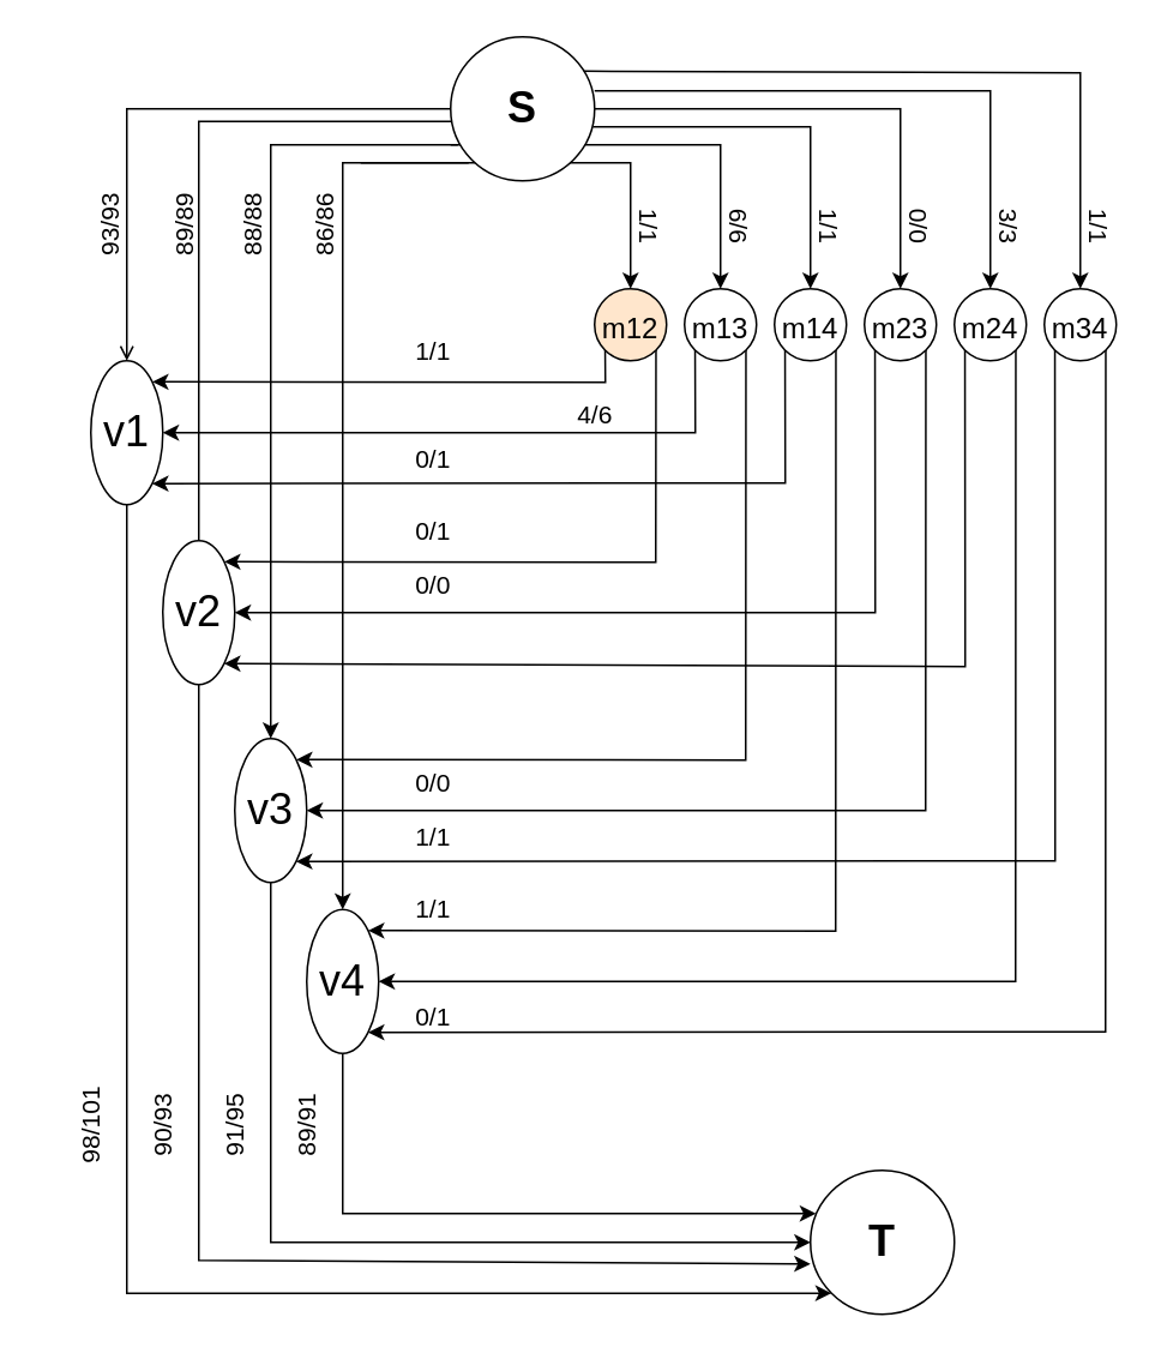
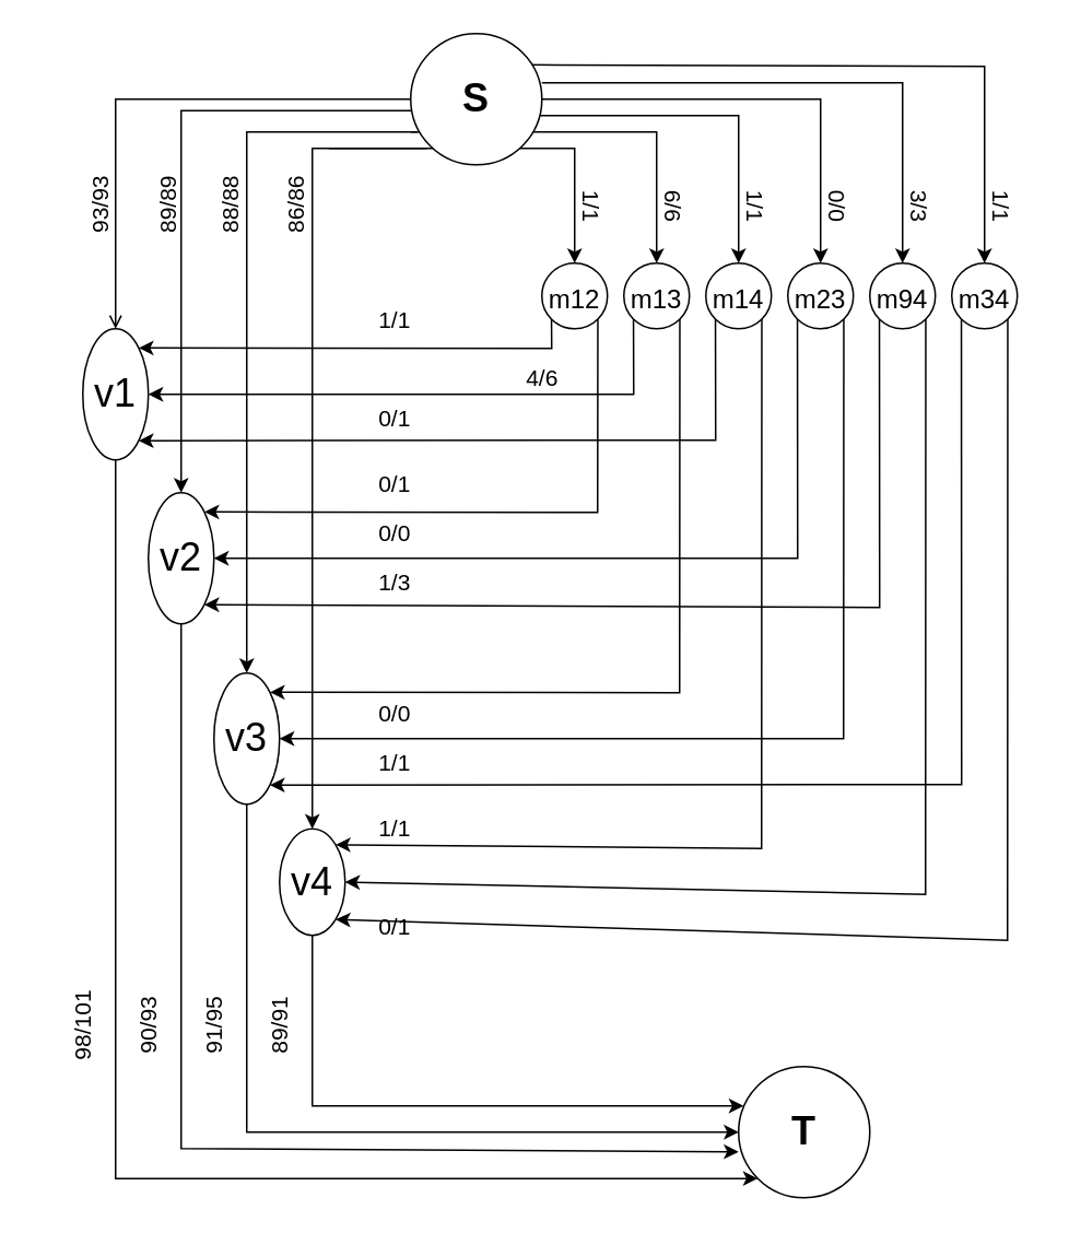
  <mxCell id="0" />
  <mxCell id="1" parent="0" />
  <mxCell id="2" value="&lt;b&gt;&lt;font style=&quot;font-size: 24px;&quot;&gt;T&lt;/font&gt;&lt;/b&gt;" style="ellipse;whiteSpace=wrap;html=1;aspect=fixed;" vertex="1" parent="1"><mxGeometry x="450" y="650" width="80" height="80" as="geometry" /></mxCell>
  <mxCell id="3" style="edgeStyle=orthogonalEdgeStyle;rounded=0;orthogonalLoop=1;jettySize=auto;html=1;exitX=0.5;exitY=1;exitDx=0;exitDy=0;entryX=0;entryY=1;entryDx=0;entryDy=0;fontSize=16;" edge="1" parent="1" source="4" target="2"><mxGeometry relative="1" as="geometry"><Array as="points"><mxPoint x="70" y="718" /></Array></mxGeometry></mxCell>
  <mxCell id="4" value="v1" style="ellipse;whiteSpace=wrap;html=1;fontSize=24;" vertex="1" parent="1"><mxGeometry x="50" y="200" width="40" height="80" as="geometry" /></mxCell>
  <mxCell id="5" value="v2" style="ellipse;whiteSpace=wrap;html=1;fontSize=24;" vertex="1" parent="1"><mxGeometry x="90" y="300" width="40" height="80" as="geometry" /></mxCell>
  <mxCell id="6" value="v3" style="ellipse;whiteSpace=wrap;html=1;fontSize=24;" vertex="1" parent="1"><mxGeometry x="130" y="410" width="40" height="80" as="geometry" /></mxCell>
- <mxCell id="7" value="v4" style="ellipse;whiteSpace=wrap;html=1;fontSize=24;" vertex="1" parent="1"><mxGeometry x="170" y="505" width="40" height="80" as="geometry" /></mxCell>
+ <mxCell id="7" value="v4" style="ellipse;whiteSpace=wrap;html=1;fontSize=24;" vertex="1" parent="1"><mxGeometry x="170" y="505" width="40" height="65" as="geometry" /></mxCell>
  <mxCell id="8" value="" style="endArrow=open;html=1;rounded=0;fontSize=24;entryX=0.5;entryY=0;entryDx=0;entryDy=0;exitX=0;exitY=0.5;exitDx=0;exitDy=0;" edge="1" parent="1" source="27" target="4"><mxGeometry width="50" height="50" relative="1" as="geometry"><mxPoint x="280" y="280" as="sourcePoint" /><mxPoint x="330" y="230" as="targetPoint" /><Array as="points"><mxPoint x="70" y="60" /></Array></mxGeometry></mxCell>
- <mxCell id="9" value="" style="endArrow=none;html=1;rounded=0;fontSize=24;exitX=0.013;exitY=0.588;exitDx=0;exitDy=0;exitPerimeter=0;" edge="1" parent="1" source="27" target="5"><mxGeometry width="50" height="50" relative="1" as="geometry"><mxPoint x="260" y="70" as="sourcePoint" /><mxPoint x="80" y="170" as="targetPoint" /><Array as="points"><mxPoint x="110" y="67" /></Array></mxGeometry></mxCell>
+ <mxCell id="9" value="" style="endArrow=classic;html=1;rounded=0;fontSize=24;exitX=0.013;exitY=0.588;exitDx=0;exitDy=0;exitPerimeter=0;" edge="1" parent="1" source="27" target="5"><mxGeometry width="50" height="50" relative="1" as="geometry"><mxPoint x="260" y="70" as="sourcePoint" /><mxPoint x="80" y="170" as="targetPoint" /><Array as="points"><mxPoint x="110" y="67" /></Array></mxGeometry></mxCell>
  <mxCell id="10" value="" style="endArrow=classic;html=1;rounded=0;fontSize=24;exitX=0.05;exitY=0.75;exitDx=0;exitDy=0;exitPerimeter=0;" edge="1" parent="1" source="27" target="6"><mxGeometry width="50" height="50" relative="1" as="geometry"><mxPoint x="260" y="70" as="sourcePoint" /><mxPoint x="80" y="170" as="targetPoint" /><Array as="points"><mxPoint x="150" y="80" /></Array></mxGeometry></mxCell>
  <mxCell id="11" value="" style="endArrow=classic;html=1;rounded=0;fontSize=24;" edge="1" parent="1" target="7"><mxGeometry width="50" height="50" relative="1" as="geometry"><mxPoint x="260" y="90" as="sourcePoint" /><mxPoint x="173.646" y="340.758" as="targetPoint" /><Array as="points"><mxPoint x="190" y="90" /></Array></mxGeometry></mxCell>
- <mxCell id="12" value="&lt;font style=&quot;font-size: 16px;&quot;&gt;m12&lt;/font&gt;" style="ellipse;whiteSpace=wrap;html=1;aspect=fixed;fontSize=24;fillColor=#ffe6cc;" vertex="1" parent="1"><mxGeometry x="330" y="160" width="40" height="40" as="geometry" /></mxCell>
+ <mxCell id="12" value="&lt;font style=&quot;font-size: 16px;&quot;&gt;m12&lt;/font&gt;" style="ellipse;whiteSpace=wrap;html=1;aspect=fixed;fontSize=24;" vertex="1" parent="1"><mxGeometry x="330" y="160" width="40" height="40" as="geometry" /></mxCell>
  <mxCell id="13" value="&lt;font style=&quot;font-size: 16px;&quot;&gt;m13&lt;/font&gt;" style="ellipse;whiteSpace=wrap;html=1;aspect=fixed;fontSize=24;" vertex="1" parent="1"><mxGeometry x="380" y="160" width="40" height="40" as="geometry" /></mxCell>
  <mxCell id="14" value="&lt;font style=&quot;font-size: 16px;&quot;&gt;m14&lt;/font&gt;" style="ellipse;whiteSpace=wrap;html=1;aspect=fixed;fontSize=24;" vertex="1" parent="1"><mxGeometry x="430" y="160" width="40" height="40" as="geometry" /></mxCell>
  <mxCell id="15" value="&lt;font style=&quot;font-size: 16px;&quot;&gt;m23&lt;/font&gt;" style="ellipse;whiteSpace=wrap;html=1;aspect=fixed;fontSize=24;" vertex="1" parent="1"><mxGeometry x="480" y="160" width="40" height="40" as="geometry" /></mxCell>
  <mxCell id="16" value="&lt;font style=&quot;font-size: 16px;&quot;&gt;m34&lt;/font&gt;" style="ellipse;whiteSpace=wrap;html=1;aspect=fixed;fontSize=24;" vertex="1" parent="1"><mxGeometry x="580" y="160" width="40" height="40" as="geometry" /></mxCell>
- <mxCell id="17" value="&lt;font style=&quot;font-size: 16px;&quot;&gt;m24&lt;/font&gt;" style="ellipse;whiteSpace=wrap;html=1;aspect=fixed;fontSize=24;" vertex="1" parent="1"><mxGeometry x="530" y="160" width="40" height="40" as="geometry" /></mxCell>
+ <mxCell id="17" value="&lt;font style=&quot;font-size: 16px;&quot;&gt;m94&lt;/font&gt;" style="ellipse;whiteSpace=wrap;html=1;aspect=fixed;fontSize=24;" vertex="1" parent="1"><mxGeometry x="530" y="160" width="40" height="40" as="geometry" /></mxCell>
  <mxCell id="18" value="" style="endArrow=classic;html=1;rounded=0;fontSize=24;entryX=0.5;entryY=0;entryDx=0;entryDy=0;" edge="1" parent="1" target="12"><mxGeometry width="50" height="50" relative="1" as="geometry"><mxPoint x="200" y="90" as="sourcePoint" /><mxPoint x="200" y="410" as="targetPoint" /><Array as="points"><mxPoint x="350" y="90" /></Array></mxGeometry></mxCell>
  <mxCell id="19" value="" style="endArrow=classic;html=1;rounded=0;fontSize=24;entryX=0.5;entryY=0;entryDx=0;entryDy=0;" edge="1" parent="1" target="13"><mxGeometry width="50" height="50" relative="1" as="geometry"><mxPoint x="250" y="80" as="sourcePoint" /><mxPoint x="360" y="170" as="targetPoint" /><Array as="points"><mxPoint x="400" y="80" /></Array></mxGeometry></mxCell>
  <mxCell id="20" value="" style="endArrow=classic;html=1;rounded=0;fontSize=16;entryX=0.5;entryY=0;entryDx=0;entryDy=0;exitX=0.988;exitY=0.625;exitDx=0;exitDy=0;exitPerimeter=0;" edge="1" parent="1" source="27" target="14"><mxGeometry width="50" height="50" relative="1" as="geometry"><mxPoint x="280" y="300" as="sourcePoint" /><mxPoint x="330" y="250" as="targetPoint" /><Array as="points"><mxPoint x="450" y="70" /></Array></mxGeometry></mxCell>
  <mxCell id="21" value="" style="endArrow=classic;html=1;rounded=0;fontSize=16;entryX=0.5;entryY=0;entryDx=0;entryDy=0;exitX=1;exitY=0.5;exitDx=0;exitDy=0;" edge="1" parent="1" source="27" target="15"><mxGeometry width="50" height="50" relative="1" as="geometry"><mxPoint x="339.04" y="80" as="sourcePoint" /><mxPoint x="460" y="170" as="targetPoint" /><Array as="points"><mxPoint x="500" y="60" /></Array></mxGeometry></mxCell>
  <mxCell id="22" value="" style="endArrow=classic;html=1;rounded=0;fontSize=16;entryX=0.5;entryY=0;entryDx=0;entryDy=0;" edge="1" parent="1" target="17"><mxGeometry width="50" height="50" relative="1" as="geometry"><mxPoint x="330" y="50" as="sourcePoint" /><mxPoint x="510" y="170" as="targetPoint" /><Array as="points"><mxPoint x="550" y="50" /></Array></mxGeometry></mxCell>
  <mxCell id="23" value="" style="endArrow=classic;html=1;rounded=0;fontSize=16;entryX=0.5;entryY=0;entryDx=0;entryDy=0;exitX=0.913;exitY=0.238;exitDx=0;exitDy=0;exitPerimeter=0;" edge="1" parent="1" source="27" target="16"><mxGeometry width="50" height="50" relative="1" as="geometry"><mxPoint x="340" y="60" as="sourcePoint" /><mxPoint x="560" y="170" as="targetPoint" /><Array as="points"><mxPoint x="600" y="40" /></Array></mxGeometry></mxCell>
  <mxCell id="24" value="" style="endArrow=classic;html=1;rounded=0;fontSize=16;exitX=0;exitY=1;exitDx=0;exitDy=0;entryX=1;entryY=0;entryDx=0;entryDy=0;" edge="1" parent="1" source="12" target="4"><mxGeometry width="50" height="50" relative="1" as="geometry"><mxPoint x="280" y="340" as="sourcePoint" /><mxPoint x="330" y="290" as="targetPoint" /><Array as="points"><mxPoint x="336" y="212" /></Array></mxGeometry></mxCell>
  <mxCell id="25" value="" style="endArrow=classic;html=1;rounded=0;fontSize=16;exitX=0;exitY=1;exitDx=0;exitDy=0;entryX=1;entryY=0.5;entryDx=0;entryDy=0;" edge="1" parent="1" source="13" target="4"><mxGeometry width="50" height="50" relative="1" as="geometry"><mxPoint x="395.86" y="200" as="sourcePoint" /><mxPoint x="130.002" y="211.716" as="targetPoint" /><Array as="points"><mxPoint x="386" y="240" /></Array></mxGeometry></mxCell>
  <mxCell id="26" value="" style="endArrow=classic;html=1;rounded=0;fontSize=16;exitX=0;exitY=1;exitDx=0;exitDy=0;entryX=1;entryY=1;entryDx=0;entryDy=0;" edge="1" parent="1" source="14" target="4"><mxGeometry width="50" height="50" relative="1" as="geometry"><mxPoint x="405.86" y="210" as="sourcePoint" /><mxPoint x="100" y="250" as="targetPoint" /><Array as="points"><mxPoint x="436" y="268" /></Array></mxGeometry></mxCell>
  <mxCell id="27" value="&lt;b&gt;&lt;font style=&quot;font-size: 24px;&quot;&gt;S&lt;/font&gt;&lt;/b&gt;" style="ellipse;whiteSpace=wrap;html=1;aspect=fixed;" vertex="1" parent="1"><mxGeometry x="250" y="20" width="80" height="80" as="geometry" /></mxCell>
  <mxCell id="28" value="" style="endArrow=classic;html=1;rounded=0;fontSize=16;exitX=1;exitY=1;exitDx=0;exitDy=0;entryX=1;entryY=0;entryDx=0;entryDy=0;" edge="1" parent="1" source="12" target="5"><mxGeometry width="50" height="50" relative="1" as="geometry"><mxPoint x="370" y="220" as="sourcePoint" /><mxPoint x="330" y="340" as="targetPoint" /><Array as="points"><mxPoint x="364" y="312" /></Array></mxGeometry></mxCell>
  <mxCell id="29" value="" style="endArrow=classic;html=1;rounded=0;fontSize=16;exitX=0;exitY=1;exitDx=0;exitDy=0;entryX=1;entryY=0.5;entryDx=0;entryDy=0;" edge="1" parent="1" source="15" target="5"><mxGeometry width="50" height="50" relative="1" as="geometry"><mxPoint x="374.142" y="204.142" as="sourcePoint" /><mxPoint x="134.142" y="321.716" as="targetPoint" /><Array as="points"><mxPoint x="486" y="340" /></Array></mxGeometry></mxCell>
  <mxCell id="30" value="" style="endArrow=classic;html=1;rounded=0;fontSize=16;exitX=0;exitY=1;exitDx=0;exitDy=0;entryX=1;entryY=1;entryDx=0;entryDy=0;" edge="1" parent="1" source="17" target="5"><mxGeometry width="50" height="50" relative="1" as="geometry"><mxPoint x="495.858" y="204.142" as="sourcePoint" /><mxPoint x="140" y="350" as="targetPoint" /><Array as="points"><mxPoint x="536" y="370" /></Array></mxGeometry></mxCell>
  <mxCell id="31" value="" style="endArrow=classic;html=1;rounded=0;fontSize=16;exitX=1;exitY=1;exitDx=0;exitDy=0;entryX=1;entryY=0;entryDx=0;entryDy=0;" edge="1" parent="1" source="13" target="6"><mxGeometry width="50" height="50" relative="1" as="geometry"><mxPoint x="405.86" y="210" as="sourcePoint" /><mxPoint x="100" y="250" as="targetPoint" /><Array as="points"><mxPoint x="414" y="422" /></Array></mxGeometry></mxCell>
  <mxCell id="32" value="" style="endArrow=classic;html=1;rounded=0;fontSize=16;exitX=1;exitY=1;exitDx=0;exitDy=0;entryX=1;entryY=0;entryDx=0;entryDy=0;" edge="1" parent="1" source="14" target="7"><mxGeometry width="50" height="50" relative="1" as="geometry"><mxPoint x="424.142" y="204.142" as="sourcePoint" /><mxPoint x="174.142" y="431.716" as="targetPoint" /><Array as="points"><mxPoint x="464" y="517" /></Array></mxGeometry></mxCell>
  <mxCell id="33" value="" style="endArrow=classic;html=1;rounded=0;fontSize=16;exitX=1;exitY=1;exitDx=0;exitDy=0;entryX=1;entryY=0.5;entryDx=0;entryDy=0;" edge="1" parent="1" source="15" target="6"><mxGeometry width="50" height="50" relative="1" as="geometry"><mxPoint x="474.142" y="204.142" as="sourcePoint" /><mxPoint x="214.142" y="526.716" as="targetPoint" /><Array as="points"><mxPoint x="514" y="450" /></Array></mxGeometry></mxCell>
  <mxCell id="34" value="" style="endArrow=classic;html=1;rounded=0;fontSize=16;exitX=1;exitY=1;exitDx=0;exitDy=0;entryX=1;entryY=0.5;entryDx=0;entryDy=0;" edge="1" parent="1" source="17" target="7"><mxGeometry width="50" height="50" relative="1" as="geometry"><mxPoint x="524.142" y="204.142" as="sourcePoint" /><mxPoint x="180" y="460" as="targetPoint" /><Array as="points"><mxPoint x="564" y="545" /></Array></mxGeometry></mxCell>
  <mxCell id="35" value="" style="endArrow=classic;html=1;rounded=0;fontSize=16;exitX=1;exitY=1;exitDx=0;exitDy=0;entryX=1;entryY=1;entryDx=0;entryDy=0;" edge="1" parent="1" source="16" target="7"><mxGeometry width="50" height="50" relative="1" as="geometry"><mxPoint x="574.142" y="204.142" as="sourcePoint" /><mxPoint x="220" y="555" as="targetPoint" /><Array as="points"><mxPoint x="614" y="573" /></Array></mxGeometry></mxCell>
  <mxCell id="36" value="" style="endArrow=classic;html=1;rounded=0;fontSize=16;exitX=0;exitY=1;exitDx=0;exitDy=0;entryX=1;entryY=1;entryDx=0;entryDy=0;" edge="1" parent="1" source="16" target="6"><mxGeometry width="50" height="50" relative="1" as="geometry"><mxPoint x="624.142" y="204.142" as="sourcePoint" /><mxPoint x="214.142" y="583.284" as="targetPoint" /><Array as="points"><mxPoint x="586" y="478" /></Array></mxGeometry></mxCell>
  <mxCell id="37" value="" style="endArrow=classic;html=1;rounded=0;fontSize=16;exitX=0.5;exitY=1;exitDx=0;exitDy=0;entryX=0;entryY=0.65;entryDx=0;entryDy=0;entryPerimeter=0;" edge="1" parent="1" source="5" target="2"><mxGeometry width="50" height="50" relative="1" as="geometry"><mxPoint x="280" y="540" as="sourcePoint" /><mxPoint x="330" y="490" as="targetPoint" /><Array as="points"><mxPoint x="110" y="700" /></Array></mxGeometry></mxCell>
  <mxCell id="38" value="" style="endArrow=classic;html=1;rounded=0;fontSize=16;exitX=0.5;exitY=1;exitDx=0;exitDy=0;entryX=0;entryY=0.5;entryDx=0;entryDy=0;" edge="1" parent="1" source="6" target="2"><mxGeometry width="50" height="50" relative="1" as="geometry"><mxPoint x="120" y="390" as="sourcePoint" /><mxPoint x="380" y="682" as="targetPoint" /><Array as="points"><mxPoint x="150" y="690" /></Array></mxGeometry></mxCell>
  <mxCell id="39" value="" style="endArrow=classic;html=1;rounded=0;fontSize=16;exitX=0.5;exitY=1;exitDx=0;exitDy=0;entryX=0.038;entryY=0.3;entryDx=0;entryDy=0;entryPerimeter=0;" edge="1" parent="1" source="7" target="2"><mxGeometry width="50" height="50" relative="1" as="geometry"><mxPoint x="280" y="540" as="sourcePoint" /><mxPoint x="330" y="490" as="targetPoint" /><Array as="points"><mxPoint x="190" y="674" /></Array></mxGeometry></mxCell>
  <mxCell id="40" value="&lt;font style=&quot;font-size: 14px;&quot;&gt;93/93&lt;/font&gt;" style="text;html=1;align=center;verticalAlign=middle;resizable=0;points=[];autosize=1;strokeColor=none;fillColor=none;fontSize=16;rotation=-90;" vertex="1" parent="1"><mxGeometry x="30" y="110" width="60" height="30" as="geometry" /></mxCell>
  <mxCell id="41" value="&lt;div&gt;89/89&lt;/div&gt;&lt;div&gt;&lt;br&gt;&lt;/div&gt;" style="text;html=1;align=center;verticalAlign=middle;resizable=0;points=[];autosize=1;strokeColor=none;fillColor=none;fontSize=14;rotation=-90;" vertex="1" parent="1"><mxGeometry x="80" y="100" width="60" height="50" as="geometry" /></mxCell>
  <mxCell id="42" value="88/88" style="text;html=1;align=center;verticalAlign=middle;resizable=0;points=[];autosize=1;strokeColor=none;fillColor=none;fontSize=14;rotation=-90;" vertex="1" parent="1"><mxGeometry x="110" y="110" width="60" height="30" as="geometry" /></mxCell>
  <mxCell id="43" value="86/86" style="text;html=1;align=center;verticalAlign=middle;resizable=0;points=[];autosize=1;strokeColor=none;fillColor=none;fontSize=14;rotation=-90;" vertex="1" parent="1"><mxGeometry x="150" y="110" width="60" height="30" as="geometry" /></mxCell>
  <mxCell id="44" value="3/3" style="text;html=1;align=center;verticalAlign=middle;resizable=0;points=[];autosize=1;strokeColor=none;fillColor=none;fontSize=14;rotation=90;" vertex="1" parent="1"><mxGeometry x="540" y="110" width="40" height="30" as="geometry" /></mxCell>
  <mxCell id="45" value="6/6" style="text;html=1;align=center;verticalAlign=middle;resizable=0;points=[];autosize=1;strokeColor=none;fillColor=none;fontSize=14;rotation=90;" vertex="1" parent="1"><mxGeometry x="390" y="110" width="40" height="30" as="geometry" /></mxCell>
  <mxCell id="46" value="1/1" style="text;html=1;align=center;verticalAlign=middle;resizable=0;points=[];autosize=1;strokeColor=none;fillColor=none;fontSize=14;rotation=90;" vertex="1" parent="1"><mxGeometry x="590" y="110" width="40" height="30" as="geometry" /></mxCell>
  <mxCell id="47" value="&lt;div&gt;0/0&lt;/div&gt;" style="text;html=1;align=center;verticalAlign=middle;resizable=0;points=[];autosize=1;strokeColor=none;fillColor=none;fontSize=14;rotation=90;" vertex="1" parent="1"><mxGeometry x="490" y="110" width="40" height="30" as="geometry" /></mxCell>
  <mxCell id="48" value="1/1" style="text;html=1;align=center;verticalAlign=middle;resizable=0;points=[];autosize=1;strokeColor=none;fillColor=none;fontSize=14;rotation=90;" vertex="1" parent="1"><mxGeometry x="440" y="110" width="40" height="30" as="geometry" /></mxCell>
  <mxCell id="49" value="1/1" style="text;html=1;align=center;verticalAlign=middle;resizable=0;points=[];autosize=1;strokeColor=none;fillColor=none;fontSize=14;rotation=90;" vertex="1" parent="1"><mxGeometry x="340" y="110" width="40" height="30" as="geometry" /></mxCell>
  <mxCell id="50" value="1/1" style="text;html=1;align=center;verticalAlign=middle;resizable=0;points=[];autosize=1;strokeColor=none;fillColor=none;fontSize=14;" vertex="1" parent="1"><mxGeometry x="220" y="180" width="40" height="30" as="geometry" /></mxCell>
  <mxCell id="51" value="4/6" style="text;html=1;align=center;verticalAlign=middle;resizable=0;points=[];autosize=1;strokeColor=none;fillColor=none;fontSize=14;" vertex="1" parent="1"><mxGeometry x="310" y="215" width="40" height="30" as="geometry" /></mxCell>
  <mxCell id="52" value="0/1" style="text;html=1;align=center;verticalAlign=middle;resizable=0;points=[];autosize=1;strokeColor=none;fillColor=none;fontSize=14;" vertex="1" parent="1"><mxGeometry x="220" y="240" width="40" height="30" as="geometry" /></mxCell>
  <mxCell id="53" value="0/1" style="text;html=1;align=center;verticalAlign=middle;resizable=0;points=[];autosize=1;strokeColor=none;fillColor=none;fontSize=14;" vertex="1" parent="1"><mxGeometry x="220" y="280" width="40" height="30" as="geometry" /></mxCell>
  <mxCell id="54" value="0/0" style="text;html=1;align=center;verticalAlign=middle;resizable=0;points=[];autosize=1;strokeColor=none;fillColor=none;fontSize=14;" vertex="1" parent="1"><mxGeometry x="220" y="310" width="40" height="30" as="geometry" /></mxCell>
  <mxCell id="55" value="0/0" style="text;html=1;align=center;verticalAlign=middle;resizable=0;points=[];autosize=1;strokeColor=none;fillColor=none;fontSize=14;" vertex="1" parent="1"><mxGeometry x="220" y="420" width="40" height="30" as="geometry" /></mxCell>
  <mxCell id="56" value="1/1" style="text;html=1;align=center;verticalAlign=middle;resizable=0;points=[];autosize=1;strokeColor=none;fillColor=none;fontSize=14;" vertex="1" parent="1"><mxGeometry x="220" y="490" width="40" height="30" as="geometry" /></mxCell>
+ <mxCell id="57" value="1/3" style="text;html=1;align=center;verticalAlign=middle;resizable=0;points=[];autosize=1;strokeColor=none;fillColor=none;fontSize=14;" vertex="1" parent="1"><mxGeometry x="220" y="340" width="40" height="30" as="geometry" /></mxCell>
  <mxCell id="58" value="1/1" style="text;html=1;align=center;verticalAlign=middle;resizable=0;points=[];autosize=1;strokeColor=none;fillColor=none;fontSize=14;" vertex="1" parent="1"><mxGeometry x="220" y="450" width="40" height="30" as="geometry" /></mxCell>
  <mxCell id="59" value="0/1" style="text;html=1;align=center;verticalAlign=middle;resizable=0;points=[];autosize=1;strokeColor=none;fillColor=none;fontSize=14;" vertex="1" parent="1"><mxGeometry x="220" y="550" width="40" height="30" as="geometry" /></mxCell>
  <mxCell id="60" value="98/101" style="text;html=1;strokeColor=none;fillColor=none;align=center;verticalAlign=middle;whiteSpace=wrap;rounded=0;fontSize=14;rotation=-90;" vertex="1" parent="1"><mxGeometry x="20" y="610" width="60" height="30" as="geometry" /></mxCell>
  <mxCell id="61" value="90/93" style="text;html=1;strokeColor=none;fillColor=none;align=center;verticalAlign=middle;whiteSpace=wrap;rounded=0;fontSize=14;rotation=-90;" vertex="1" parent="1"><mxGeometry x="60" y="610" width="60" height="30" as="geometry" /></mxCell>
  <mxCell id="62" value="91/95" style="text;html=1;strokeColor=none;fillColor=none;align=center;verticalAlign=middle;whiteSpace=wrap;rounded=0;fontSize=14;rotation=-90;" vertex="1" parent="1"><mxGeometry x="100" y="610" width="60" height="30" as="geometry" /></mxCell>
  <mxCell id="63" value="89/91" style="text;html=1;strokeColor=none;fillColor=none;align=center;verticalAlign=middle;whiteSpace=wrap;rounded=0;fontSize=14;rotation=-90;" vertex="1" parent="1"><mxGeometry x="140" y="610" width="60" height="30" as="geometry" /></mxCell>
